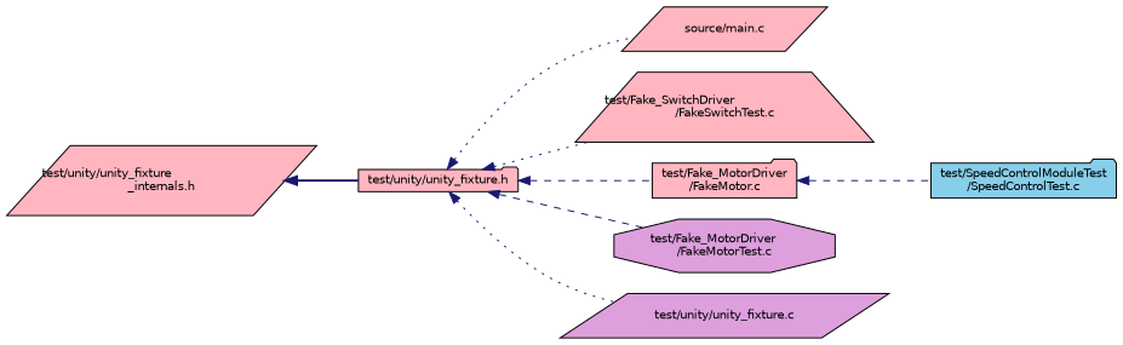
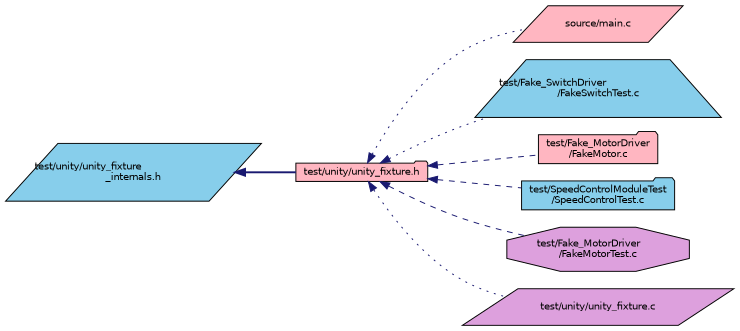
  digraph {
    rankdir=LR
    node [color=black fillcolor=lightpink fontname=Helvetica fontsize=10 shape=parallelogram style=filled]
    edge [color=midnightblue dir=back fontname=Helvetica fontsize=10 labelfontname=Helvetica labelfontsize=10 style=dotted]
-   n1 [fontcolor=black height=0.2 label="test/unity/unity_fixture\l_internals.h" width=0.4]
+   n1 [fillcolor=skyblue fontcolor=black height=0.2 label="test/unity/unity_fixture\l_internals.h" width=0.4]
    n2 [height=0.2 label="test/unity/unity_fixture.h" shape=folder width=0.4]
    n3 [height=0.2 label="source/main.c" width=0.4]
-   n4 [height=0.2 label="test/Fake_SwitchDriver\l/FakeSwitchTest.c" shape=trapezium width=0.4]
+   n4 [fillcolor=skyblue height=0.2 label="test/Fake_SwitchDriver\l/FakeSwitchTest.c" shape=trapezium width=0.4]
    n5 [height=0.2 label="test/Fake_MotorDriver\l/FakeMotor.c" shape=folder width=0.4]
    n6 [fillcolor=skyblue height=0.2 label="test/SpeedControlModuleTest\l/SpeedControlTest.c" shape=folder width=0.4]
    n7 [fillcolor=plum height=0.2 label="test/Fake_MotorDriver\l/FakeMotorTest.c" shape=octagon width=0.4]
    n8 [fillcolor=plum height=0.2 label="test/unity/unity_fixture.c" width=0.4]
    n1 -> n2 [style=bold]
    n2 -> n3
    n2 -> n4
    n2 -> n5 [style=dashed]
-   n5 -> n6 [style=dashed]
+   n2 -> n6 [style=dashed]
    n2 -> n7 [style=dashed]
    n2 -> n8
  }
